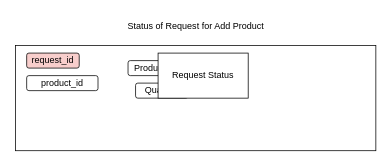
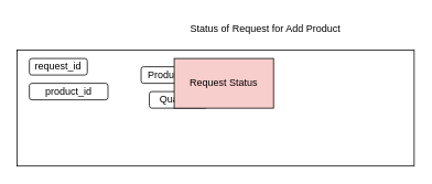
  <mxCell id="0" />
  <mxCell id="1" parent="0" />
  <mxCell id="2" value="" style="rounded=0;whiteSpace=wrap;html=1;" vertex="1" parent="1"><mxGeometry x="20" y="60" width="480" height="140" as="geometry" /></mxCell>
- <mxCell id="3" value="Status of Request for Add Product" style="text;html=1;align=center;verticalAlign=middle;resizable=0;points=[];autosize=1;strokeColor=none;fillColor=none;" vertex="1" parent="1"><mxGeometry x="160" y="20" width="200" height="30" as="geometry" /></mxCell>
- <mxCell id="4" value="request_id" style="rounded=1;whiteSpace=wrap;html=1;fillColor=#f8cecc;" vertex="1" parent="1"><mxGeometry x="35" y="70" width="70" height="20" as="geometry" /></mxCell>
+ <mxCell id="3" value="Status of Request for Add Product" style="text;html=1;align=center;verticalAlign=middle;resizable=0;points=[];autosize=1;strokeColor=none;fillColor=none;" vertex="1" parent="1"><mxGeometry x="220" y="20" width="200" height="30" as="geometry" /></mxCell>
+ <mxCell id="4" value="request_id" style="rounded=1;whiteSpace=wrap;html=1;" vertex="1" parent="1"><mxGeometry x="35" y="70" width="70" height="20" as="geometry" /></mxCell>
  <mxCell id="5" value="Quantity" style="rounded=1;whiteSpace=wrap;html=1;" vertex="1" parent="1"><mxGeometry x="180" y="110" width="70" height="20" as="geometry" /></mxCell>
  <mxCell id="6" value="ProductName" style="rounded=1;whiteSpace=wrap;html=1;" vertex="1" parent="1"><mxGeometry x="170" y="80" width="90" height="20" as="geometry" /></mxCell>
  <mxCell id="7" value="product_id" style="rounded=1;whiteSpace=wrap;html=1;" vertex="1" parent="1"><mxGeometry x="35" y="100" width="95" height="20" as="geometry" /></mxCell>
- <mxCell id="8" value="Request Status" style="rounded=0;whiteSpace=wrap;html=1;" vertex="1" parent="1"><mxGeometry x="210" y="70" width="120" height="60" as="geometry" /></mxCell>
+ <mxCell id="8" value="Request Status" style="rounded=0;whiteSpace=wrap;html=1;fillColor=#f8cecc;" vertex="1" parent="1"><mxGeometry x="210" y="70" width="120" height="60" as="geometry" /></mxCell>
